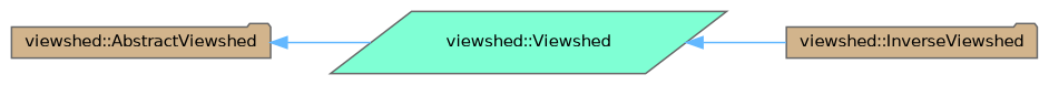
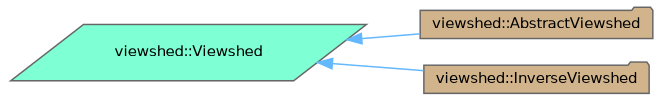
  digraph {
    rankdir=LR
    node [color=grey40 fillcolor=tan fontname=Helvetica fontsize=10 shape=folder style=filled]
    edge [color=steelblue1 dir=back fontname=Helvetica fontsize=10 labelfontname=Helvetica labelfontsize=10 style=solid]
    n1 [height=0.2 label="viewshed::AbstractViewshed" width=0.4]
    n2 [fillcolor=aquamarine height=0.2 label="viewshed::Viewshed" shape=parallelogram width=0.4]
    n3 [height=0.2 label="viewshed::InverseViewshed" width=0.4]
-   n1 -> n2
+   n2 -> n1
    n2 -> n3
  }
